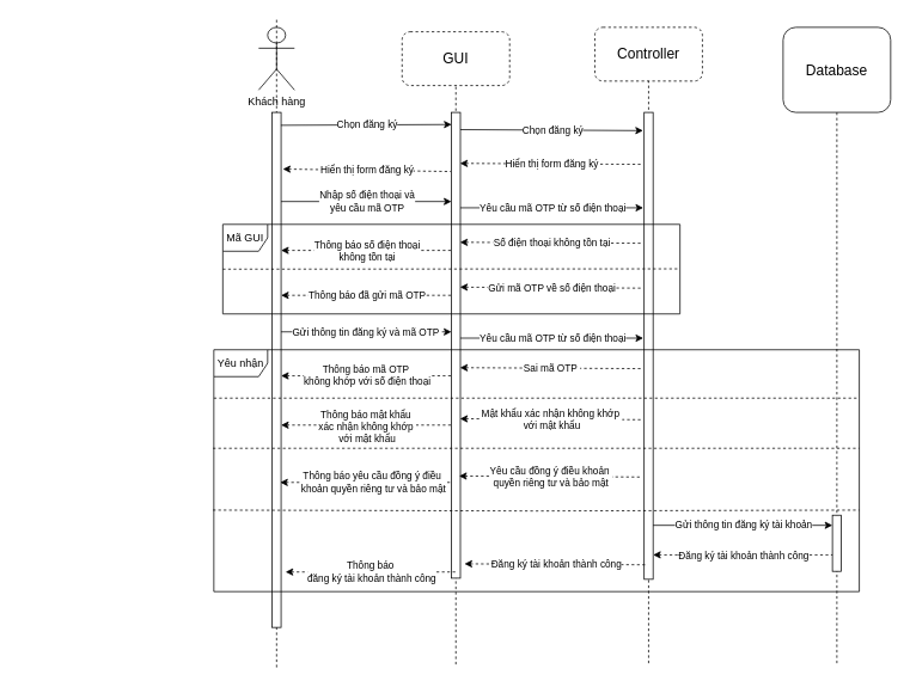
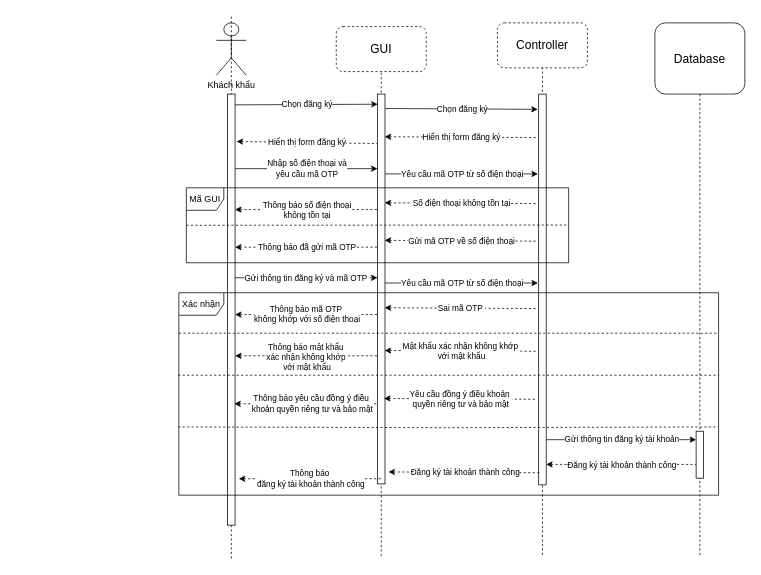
  <mxCell id="0" />
  <mxCell id="1" parent="0" />
- <mxCell id="2" value="Khách hàng" style="shape=umlActor;verticalLabelPosition=bottom;verticalAlign=top;html=1;outlineConnect=0;" vertex="1" parent="1"><mxGeometry x="288" y="30" width="40" height="70" as="geometry" /></mxCell>
+ <mxCell id="2" value="Khách khẩu" style="shape=umlActor;verticalLabelPosition=bottom;verticalAlign=top;html=1;outlineConnect=0;" vertex="1" parent="1"><mxGeometry x="288" y="30" width="40" height="70" as="geometry" /></mxCell>
  <mxCell id="3" value="GUI" style="rounded=1;whiteSpace=wrap;html=1;fontSize=16;dashed=1;" vertex="1" parent="1"><mxGeometry x="448" y="35" width="120" height="60" as="geometry" /></mxCell>
  <mxCell id="4" value="Controller" style="rounded=1;whiteSpace=wrap;html=1;fontSize=16;dashed=1;" vertex="1" parent="1"><mxGeometry x="663" y="30" width="120" height="60" as="geometry" /></mxCell>
  <mxCell id="5" value="Database" style="rounded=1;whiteSpace=wrap;html=1;fontSize=16;" vertex="1" parent="1"><mxGeometry x="873" y="30" width="120" height="95" as="geometry" /></mxCell>
  <mxCell id="6" value="" style="endArrow=none;dashed=1;html=1;rounded=0;entryX=0.5;entryY=0.5;entryDx=0;entryDy=0;entryPerimeter=0;" edge="1" parent="1"><mxGeometry width="50" height="50" relative="1" as="geometry"><mxPoint x="308" y="744.6" as="sourcePoint" /><mxPoint x="308" as="targetPoint" y="20" /></mxGeometry></mxCell>
  <mxCell id="7" value="" style="endArrow=none;dashed=1;html=1;rounded=0;entryX=0.5;entryY=1;entryDx=0;entryDy=0;" edge="1" parent="1" target="3"><mxGeometry width="50" height="50" relative="1" as="geometry"><mxPoint x="508" y="741.333" as="sourcePoint" /><mxPoint x="508" y="140" as="targetPoint" /></mxGeometry></mxCell>
  <mxCell id="8" value="" style="endArrow=none;dashed=1;html=1;rounded=0;entryX=0.5;entryY=1;entryDx=0;entryDy=0;" edge="1" parent="1" target="4"><mxGeometry width="50" height="50" relative="1" as="geometry"><mxPoint x="723" y="740" as="sourcePoint" /><mxPoint x="723" y="110" as="targetPoint" /></mxGeometry></mxCell>
  <mxCell id="9" value="" style="endArrow=none;dashed=1;html=1;rounded=0;entryX=0.5;entryY=1;entryDx=0;entryDy=0;" edge="1" parent="1" target="5"><mxGeometry width="50" height="50" relative="1" as="geometry"><mxPoint x="933" y="740" as="sourcePoint" /><mxPoint x="933" y="130" as="targetPoint" /></mxGeometry></mxCell>
  <mxCell id="10" value="" style="rounded=0;whiteSpace=wrap;html=1;rotation=-90;" vertex="1" parent="1"><mxGeometry x="248" y="380" width="520" height="10" as="geometry" /></mxCell>
  <mxCell id="11" value="" style="rounded=0;whiteSpace=wrap;html=1;rotation=-90;" vertex="1" parent="1"><mxGeometry x="462.38" y="380.63" width="521.25" height="10" as="geometry" /></mxCell>
  <mxCell id="12" value="" style="rounded=0;whiteSpace=wrap;html=1;rotation=-90;" vertex="1" parent="1"><mxGeometry x="901.68" y="601.04" width="62.66" height="10" as="geometry" /></mxCell>
  <mxCell id="13" value="" style="endArrow=none;dashed=1;html=1;rounded=0;entryX=0.5;entryY=0.5;entryDx=0;entryDy=0;entryPerimeter=0;" edge="1" parent="1" target="14"><mxGeometry width="50" height="50" relative="1" as="geometry"><mxPoint x="308" y="640" as="sourcePoint" /><mxPoint x="308" y="65" as="targetPoint" /></mxGeometry></mxCell>
  <mxCell id="14" value="" style="rounded=0;whiteSpace=wrap;html=1;rotation=-90;" vertex="1" parent="1"><mxGeometry x="20.5" y="407.5" width="575" height="10" as="geometry" /></mxCell>
  <mxCell id="15" value="" style="endArrow=classic;html=1;rounded=0;exitX=0.975;exitY=0.98;exitDx=0;exitDy=0;exitPerimeter=0;entryX=0.974;entryY=0.024;entryDx=0;entryDy=0;entryPerimeter=0;" edge="1" parent="1" source="14" target="10"><mxGeometry width="50" height="50" relative="1" as="geometry"><mxPoint x="348" y="200" as="sourcePoint" /><mxPoint x="398" y="150" as="targetPoint" /></mxGeometry></mxCell>
  <mxCell id="16" value="Chọn đăng ký" style="edgeLabel;html=1;align=center;verticalAlign=middle;resizable=0;points=[];" vertex="1" connectable="0" parent="15"><mxGeometry x="0.003" relative="1" as="geometry"><mxPoint as="offset" /></mxGeometry></mxCell>
  <mxCell id="17" value="" style="endArrow=classic;html=1;rounded=0;entryX=0.961;entryY=-0.124;entryDx=0;entryDy=0;entryPerimeter=0;exitX=0.963;exitY=1.008;exitDx=0;exitDy=0;exitPerimeter=0;" edge="1" parent="1" source="10" target="11"><mxGeometry width="50" height="50" relative="1" as="geometry"><mxPoint x="518" y="161" as="sourcePoint" /><mxPoint x="708" y="160" as="targetPoint" /></mxGeometry></mxCell>
  <mxCell id="18" value="Chọn đăng ký" style="edgeLabel;html=1;align=center;verticalAlign=middle;resizable=0;points=[];" vertex="1" connectable="0" parent="17"><mxGeometry x="0.003" relative="1" as="geometry"><mxPoint as="offset" /></mxGeometry></mxCell>
  <mxCell id="19" value="" style="endArrow=none;html=1;rounded=0;entryX=0.961;entryY=-0.124;entryDx=0;entryDy=0;entryPerimeter=0;exitX=0.945;exitY=0.962;exitDx=0;exitDy=0;exitPerimeter=0;endFill=0;startArrow=classic;startFill=1;dashed=1;" edge="1" parent="1"><mxGeometry width="50" height="50" relative="1" as="geometry"><mxPoint x="512.62" y="181.9" as="sourcePoint" /><mxPoint x="717" y="183" as="targetPoint" /></mxGeometry></mxCell>
  <mxCell id="20" value="Hiển thị form đăng ký" style="edgeLabel;html=1;align=center;verticalAlign=middle;resizable=0;points=[];" vertex="1" connectable="0" parent="19"><mxGeometry x="0.003" relative="1" as="geometry"><mxPoint as="offset" /></mxGeometry></mxCell>
  <mxCell id="21" value="" style="endArrow=none;html=1;rounded=0;entryX=0.961;entryY=-0.124;entryDx=0;entryDy=0;entryPerimeter=0;exitX=0.89;exitY=1.2;exitDx=0;exitDy=0;exitPerimeter=0;endFill=0;startArrow=classic;startFill=1;dashed=1;" edge="1" parent="1" source="14"><mxGeometry width="50" height="50" relative="1" as="geometry"><mxPoint x="298.38" y="190" as="sourcePoint" /><mxPoint x="502.38" y="191" as="targetPoint" /></mxGeometry></mxCell>
  <mxCell id="22" value="Hiển thị form đăng ký" style="edgeLabel;html=1;align=center;verticalAlign=middle;resizable=0;points=[];" vertex="1" connectable="0" parent="21"><mxGeometry x="0.003" relative="1" as="geometry"><mxPoint as="offset" /></mxGeometry></mxCell>
  <mxCell id="23" value="" style="endArrow=classic;html=1;rounded=0;exitX=0.975;exitY=0.98;exitDx=0;exitDy=0;exitPerimeter=0;entryX=0.974;entryY=0.024;entryDx=0;entryDy=0;entryPerimeter=0;" edge="1" parent="1"><mxGeometry width="50" height="50" relative="1" as="geometry"><mxPoint x="313" y="224.5" as="sourcePoint" /><mxPoint x="503" y="224.5" as="targetPoint" /></mxGeometry></mxCell>
  <mxCell id="24" value="Nhập số điện thoại và&lt;div&gt;yêu cầu mã OTP&lt;/div&gt;" style="edgeLabel;html=1;align=center;verticalAlign=middle;resizable=0;points=[];" vertex="1" connectable="0" parent="23"><mxGeometry x="0.003" relative="1" as="geometry"><mxPoint as="offset" /></mxGeometry></mxCell>
  <mxCell id="25" value="" style="endArrow=classic;html=1;rounded=0;entryX=0.961;entryY=-0.124;entryDx=0;entryDy=0;entryPerimeter=0;exitX=0.963;exitY=1.008;exitDx=0;exitDy=0;exitPerimeter=0;" edge="1" parent="1"><mxGeometry width="50" height="50" relative="1" as="geometry"><mxPoint x="513" y="231.5" as="sourcePoint" /><mxPoint x="717" y="231.5" as="targetPoint" /></mxGeometry></mxCell>
  <mxCell id="26" value="Yêu cầu mã OTP từ số điện thoại" style="edgeLabel;html=1;align=center;verticalAlign=middle;resizable=0;points=[];" vertex="1" connectable="0" parent="25"><mxGeometry x="0.003" relative="1" as="geometry"><mxPoint as="offset" /></mxGeometry></mxCell>
  <mxCell id="27" value="Mã GUI" style="shape=umlFrame;whiteSpace=wrap;html=1;pointerEvents=0;width=50;height=30;" vertex="1" parent="1"><mxGeometry x="248" y="250" width="510" height="100" as="geometry" /></mxCell>
  <mxCell id="28" value="" style="endArrow=none;html=1;rounded=0;entryX=0.961;entryY=-0.124;entryDx=0;entryDy=0;entryPerimeter=0;exitX=0.945;exitY=0.962;exitDx=0;exitDy=0;exitPerimeter=0;endFill=0;startArrow=classic;startFill=1;dashed=1;" edge="1" parent="1"><mxGeometry width="50" height="50" relative="1" as="geometry"><mxPoint x="512.62" y="270" as="sourcePoint" /><mxPoint x="717" y="271.1" as="targetPoint" /></mxGeometry></mxCell>
  <mxCell id="29" value="Số điện thoại không tồn tại" style="edgeLabel;html=1;align=center;verticalAlign=middle;resizable=0;points=[];" vertex="1" connectable="0" parent="28"><mxGeometry x="0.003" relative="1" as="geometry"><mxPoint as="offset" /></mxGeometry></mxCell>
  <mxCell id="30" value="" style="endArrow=none;html=1;rounded=0;entryX=0.961;entryY=-0.124;entryDx=0;entryDy=0;entryPerimeter=0;exitX=0.933;exitY=1.011;exitDx=0;exitDy=0;exitPerimeter=0;endFill=0;startArrow=classic;startFill=1;dashed=1;" edge="1" parent="1"><mxGeometry width="50" height="50" relative="1" as="geometry"><mxPoint x="313" y="279.1" as="sourcePoint" /><mxPoint x="502.38" y="279.1" as="targetPoint" /></mxGeometry></mxCell>
  <mxCell id="31" value="Thông báo số điện thoại&lt;div&gt;không tồn tại&lt;/div&gt;" style="edgeLabel;html=1;align=center;verticalAlign=middle;resizable=0;points=[];" vertex="1" connectable="0" parent="30"><mxGeometry x="0.003" relative="1" as="geometry"><mxPoint as="offset" /></mxGeometry></mxCell>
  <mxCell id="32" value="" style="endArrow=none;html=1;rounded=0;entryX=0.998;entryY=0.333;entryDx=0;entryDy=0;entryPerimeter=0;endFill=0;startArrow=none;startFill=0;dashed=1;" edge="1" parent="1"><mxGeometry width="50" height="50" relative="1" as="geometry"><mxPoint x="248" y="300" as="sourcePoint" /><mxPoint x="756.94" y="299.66" as="targetPoint" /></mxGeometry></mxCell>
  <mxCell id="33" value="" style="endArrow=none;html=1;rounded=0;entryX=0.961;entryY=-0.124;entryDx=0;entryDy=0;entryPerimeter=0;exitX=0.945;exitY=0.962;exitDx=0;exitDy=0;exitPerimeter=0;endFill=0;startArrow=classic;startFill=1;dashed=1;" edge="1" parent="1"><mxGeometry width="50" height="50" relative="1" as="geometry"><mxPoint x="512.62" y="320.11" as="sourcePoint" /><mxPoint x="717" y="321.21" as="targetPoint" /></mxGeometry></mxCell>
  <mxCell id="34" value="Gửi mã OTP về số điện thoại" style="edgeLabel;html=1;align=center;verticalAlign=middle;resizable=0;points=[];" vertex="1" connectable="0" parent="33"><mxGeometry x="0.003" relative="1" as="geometry"><mxPoint as="offset" /></mxGeometry></mxCell>
  <mxCell id="35" value="" style="endArrow=none;html=1;rounded=0;entryX=0.961;entryY=-0.124;entryDx=0;entryDy=0;entryPerimeter=0;exitX=0.933;exitY=1.011;exitDx=0;exitDy=0;exitPerimeter=0;endFill=0;startArrow=classic;startFill=1;dashed=1;" edge="1" parent="1"><mxGeometry width="50" height="50" relative="1" as="geometry"><mxPoint x="313" y="329.21" as="sourcePoint" /><mxPoint x="502.38" y="329.21" as="targetPoint" /></mxGeometry></mxCell>
  <mxCell id="36" value="Thông báo đã gửi mã OTP" style="edgeLabel;html=1;align=center;verticalAlign=middle;resizable=0;points=[];" vertex="1" connectable="0" parent="35"><mxGeometry x="0.003" relative="1" as="geometry"><mxPoint as="offset" /></mxGeometry></mxCell>
  <mxCell id="37" value="" style="endArrow=classic;html=1;rounded=0;exitX=0.975;exitY=0.98;exitDx=0;exitDy=0;exitPerimeter=0;entryX=0.974;entryY=0.024;entryDx=0;entryDy=0;entryPerimeter=0;" edge="1" parent="1"><mxGeometry width="50" height="50" relative="1" as="geometry"><mxPoint x="313" y="370" as="sourcePoint" /><mxPoint x="503" y="370" as="targetPoint" /></mxGeometry></mxCell>
  <mxCell id="38" value="Gửi thông tin đăng ký và mã OTP&amp;nbsp;" style="edgeLabel;html=1;align=center;verticalAlign=middle;resizable=0;points=[];" vertex="1" connectable="0" parent="37"><mxGeometry x="0.003" relative="1" as="geometry"><mxPoint as="offset" /></mxGeometry></mxCell>
  <mxCell id="39" value="" style="endArrow=classic;html=1;rounded=0;entryX=0.961;entryY=-0.124;entryDx=0;entryDy=0;entryPerimeter=0;exitX=0.963;exitY=1.008;exitDx=0;exitDy=0;exitPerimeter=0;" edge="1" parent="1"><mxGeometry width="50" height="50" relative="1" as="geometry"><mxPoint x="513" y="377" as="sourcePoint" /><mxPoint x="717" y="377" as="targetPoint" /></mxGeometry></mxCell>
  <mxCell id="40" value="Yêu cầu mã OTP từ số điện thoại" style="edgeLabel;html=1;align=center;verticalAlign=middle;resizable=0;points=[];" vertex="1" connectable="0" parent="39"><mxGeometry x="0.003" relative="1" as="geometry"><mxPoint as="offset" /></mxGeometry></mxCell>
- <mxCell id="41" value="Yêu nhận" style="shape=umlFrame;whiteSpace=wrap;html=1;pointerEvents=0;width=60;height=30;" vertex="1" parent="1"><mxGeometry y="390" width="720" height="270" as="geometry" x="238" /></mxCell>
+ <mxCell id="41" value="Xác nhận" style="shape=umlFrame;whiteSpace=wrap;html=1;pointerEvents=0;width=60;height=30;" vertex="1" parent="1"><mxGeometry y="390" width="720" height="270" as="geometry" x="238" /></mxCell>
  <mxCell id="42" value="" style="endArrow=none;html=1;rounded=0;entryX=0.961;entryY=-0.124;entryDx=0;entryDy=0;entryPerimeter=0;exitX=0.945;exitY=0.962;exitDx=0;exitDy=0;exitPerimeter=0;endFill=0;startArrow=classic;startFill=1;dashed=1;" edge="1" parent="1"><mxGeometry width="50" height="50" relative="1" as="geometry"><mxPoint x="512.62" y="410" as="sourcePoint" /><mxPoint x="717" y="411.1" as="targetPoint" /></mxGeometry></mxCell>
  <mxCell id="43" value="Sai mã OTP&amp;nbsp;" style="edgeLabel;html=1;align=center;verticalAlign=middle;resizable=0;points=[];" vertex="1" connectable="0" parent="42"><mxGeometry x="0.003" relative="1" as="geometry"><mxPoint as="offset" /></mxGeometry></mxCell>
  <mxCell id="44" value="" style="endArrow=none;html=1;rounded=0;entryX=0.961;entryY=-0.124;entryDx=0;entryDy=0;entryPerimeter=0;exitX=0.933;exitY=1.011;exitDx=0;exitDy=0;exitPerimeter=0;endFill=0;startArrow=classic;startFill=1;dashed=1;" edge="1" parent="1"><mxGeometry width="50" height="50" relative="1" as="geometry"><mxPoint x="313" y="419.1" as="sourcePoint" /><mxPoint x="502.38" y="419.1" as="targetPoint" /></mxGeometry></mxCell>
  <mxCell id="45" value="Thông báo mã OTP&amp;nbsp;&lt;div&gt;không khớp với số điện thoại&lt;/div&gt;" style="edgeLabel;html=1;align=center;verticalAlign=middle;resizable=0;points=[];" vertex="1" connectable="0" parent="44"><mxGeometry x="0.003" relative="1" as="geometry"><mxPoint y="-1" as="offset" /></mxGeometry></mxCell>
  <mxCell id="46" value="" style="endArrow=none;html=1;rounded=0;endFill=0;startArrow=none;startFill=0;dashed=1;exitX=0;exitY=0.2;exitDx=0;exitDy=0;exitPerimeter=0;" edge="1" parent="1" source="41"><mxGeometry width="50" height="50" relative="1" as="geometry"><mxPoint x="233.53" y="439.58" as="sourcePoint" /><mxPoint x="958" y="444" as="targetPoint" /></mxGeometry></mxCell>
  <mxCell id="47" value="" style="endArrow=none;html=1;rounded=0;entryX=0.961;entryY=-0.124;entryDx=0;entryDy=0;entryPerimeter=0;exitX=0.945;exitY=0.962;exitDx=0;exitDy=0;exitPerimeter=0;endFill=0;startArrow=classic;startFill=1;dashed=1;" edge="1" parent="1"><mxGeometry width="50" height="50" relative="1" as="geometry"><mxPoint x="512.62" y="467" as="sourcePoint" /><mxPoint x="717" y="468.1" as="targetPoint" /></mxGeometry></mxCell>
  <mxCell id="48" value="Mật khẩu xác nhận không khớp&amp;nbsp;&lt;div&gt;với mật khẩu&lt;/div&gt;" style="edgeLabel;html=1;align=center;verticalAlign=middle;resizable=0;points=[];" vertex="1" connectable="0" parent="47"><mxGeometry x="0.003" relative="1" as="geometry"><mxPoint as="offset" /></mxGeometry></mxCell>
  <mxCell id="49" value="" style="endArrow=none;html=1;rounded=0;entryX=0.961;entryY=-0.124;entryDx=0;entryDy=0;entryPerimeter=0;exitX=0.933;exitY=1.011;exitDx=0;exitDy=0;exitPerimeter=0;endFill=0;startArrow=classic;startFill=1;dashed=1;" edge="1" parent="1"><mxGeometry width="50" height="50" relative="1" as="geometry"><mxPoint x="313" y="474.1" as="sourcePoint" /><mxPoint x="502.38" y="474.1" as="targetPoint" /></mxGeometry></mxCell>
  <mxCell id="50" value="Thông báo mật khẩu&amp;nbsp;&lt;div&gt;xác nhận không khớp&amp;nbsp;&lt;div&gt;với mật khẩu&lt;/div&gt;&lt;/div&gt;" style="edgeLabel;html=1;align=center;verticalAlign=middle;resizable=0;points=[];" vertex="1" connectable="0" parent="49"><mxGeometry x="0.003" relative="1" as="geometry"><mxPoint y="1" as="offset" /></mxGeometry></mxCell>
  <mxCell id="51" value="" style="endArrow=none;html=1;rounded=0;endFill=0;startArrow=none;startFill=0;dashed=1;exitX=-0.002;exitY=0.314;exitDx=0;exitDy=0;exitPerimeter=0;" edge="1" parent="1"><mxGeometry width="50" height="50" relative="1" as="geometry"><mxPoint x="237" y="500" as="sourcePoint" /><mxPoint x="958" y="500" as="targetPoint" /></mxGeometry></mxCell>
  <mxCell id="52" value="" style="endArrow=classic;html=1;rounded=0;exitX=0.963;exitY=1.008;exitDx=0;exitDy=0;exitPerimeter=0;" edge="1" parent="1"><mxGeometry width="50" height="50" relative="1" as="geometry"><mxPoint x="728" y="586" as="sourcePoint" /><mxPoint x="928" y="586" as="targetPoint" /></mxGeometry></mxCell>
  <mxCell id="53" value="Gửi thông tin đăng ký tài khoản" style="edgeLabel;html=1;align=center;verticalAlign=middle;resizable=0;points=[];" vertex="1" connectable="0" parent="52"><mxGeometry x="0.003" relative="1" as="geometry"><mxPoint y="-1" as="offset" /></mxGeometry></mxCell>
  <mxCell id="54" value="" style="endArrow=none;html=1;rounded=0;entryX=0.961;entryY=-0.124;entryDx=0;entryDy=0;entryPerimeter=0;exitX=0.945;exitY=0.962;exitDx=0;exitDy=0;exitPerimeter=0;endFill=0;startArrow=classic;startFill=1;dashed=1;" edge="1" parent="1"><mxGeometry width="50" height="50" relative="1" as="geometry"><mxPoint x="517.62" y="629" as="sourcePoint" /><mxPoint x="722" y="630.1" as="targetPoint" /></mxGeometry></mxCell>
  <mxCell id="55" value="Đăng ký tài khoản thành công" style="edgeLabel;html=1;align=center;verticalAlign=middle;resizable=0;points=[];" vertex="1" connectable="0" parent="54"><mxGeometry x="0.003" relative="1" as="geometry"><mxPoint as="offset" /></mxGeometry></mxCell>
  <mxCell id="56" value="" style="endArrow=none;html=1;rounded=0;entryX=0.961;entryY=-0.124;entryDx=0;entryDy=0;entryPerimeter=0;exitX=0.933;exitY=1.011;exitDx=0;exitDy=0;exitPerimeter=0;endFill=0;startArrow=classic;startFill=1;dashed=1;" edge="1" parent="1"><mxGeometry width="50" height="50" relative="1" as="geometry"><mxPoint x="318" y="638.1" as="sourcePoint" /><mxPoint x="507.38" y="638.1" as="targetPoint" /></mxGeometry></mxCell>
  <mxCell id="57" value="Thông báo&amp;nbsp;&lt;div&gt;đăng ký tài khoản thành công&lt;/div&gt;" style="edgeLabel;html=1;align=center;verticalAlign=middle;resizable=0;points=[];" vertex="1" connectable="0" parent="56"><mxGeometry x="0.003" relative="1" as="geometry"><mxPoint y="-1" as="offset" /></mxGeometry></mxCell>
  <mxCell id="58" value="" style="endArrow=none;html=1;rounded=0;exitX=0.945;exitY=0.962;exitDx=0;exitDy=0;exitPerimeter=0;endFill=0;startArrow=classic;startFill=1;dashed=1;" edge="1" parent="1"><mxGeometry width="50" height="50" relative="1" as="geometry"><mxPoint x="728" y="619" as="sourcePoint" /><mxPoint x="928" y="619" as="targetPoint" /></mxGeometry></mxCell>
  <mxCell id="59" value="Đăng ký tài khoản thành công" style="edgeLabel;html=1;align=center;verticalAlign=middle;resizable=0;points=[];" vertex="1" connectable="0" parent="58"><mxGeometry x="0.003" relative="1" as="geometry"><mxPoint as="offset" /></mxGeometry></mxCell>
  <mxCell id="60" value="" style="endArrow=none;html=1;rounded=0;endFill=0;startArrow=none;startFill=0;dashed=1;exitX=-0.002;exitY=0.314;exitDx=0;exitDy=0;exitPerimeter=0;" edge="1" parent="1"><mxGeometry width="50" height="50" relative="1" as="geometry"><mxPoint x="237" y="569" as="sourcePoint" /><mxPoint x="958" y="569" as="targetPoint" /><Array as="points"><mxPoint x="598" y="570" /></Array></mxGeometry></mxCell>
  <mxCell id="61" value="" style="endArrow=none;html=1;rounded=0;entryX=0.961;entryY=-0.124;entryDx=0;entryDy=0;entryPerimeter=0;exitX=0.945;exitY=0.962;exitDx=0;exitDy=0;exitPerimeter=0;endFill=0;startArrow=classic;startFill=1;dashed=1;" edge="1" parent="1"><mxGeometry width="50" height="50" relative="1" as="geometry"><mxPoint x="511.62" y="531" as="sourcePoint" /><mxPoint x="716" y="532.1" as="targetPoint" /></mxGeometry></mxCell>
  <mxCell id="62" value="Yêu cầu đồng ý điều khoản&amp;nbsp;&lt;div&gt;quyền riêng tư và bảo mật&lt;/div&gt;" style="edgeLabel;html=1;align=center;verticalAlign=middle;resizable=0;points=[];" vertex="1" connectable="0" parent="61"><mxGeometry x="0.003" relative="1" as="geometry"><mxPoint as="offset" /></mxGeometry></mxCell>
  <mxCell id="63" value="" style="endArrow=none;html=1;rounded=0;entryX=0.961;entryY=-0.124;entryDx=0;entryDy=0;entryPerimeter=0;exitX=0.933;exitY=1.011;exitDx=0;exitDy=0;exitPerimeter=0;endFill=0;startArrow=classic;startFill=1;dashed=1;" edge="1" parent="1"><mxGeometry width="50" height="50" relative="1" as="geometry"><mxPoint x="312" y="538.1" as="sourcePoint" /><mxPoint x="501.38" y="538.1" as="targetPoint" /></mxGeometry></mxCell>
  <mxCell id="64" value="Thông báo yêu cầu đồng ý điều&amp;nbsp;&lt;div&gt;khoản quyền riêng tư và bảo mật&lt;/div&gt;" style="edgeLabel;html=1;align=center;verticalAlign=middle;resizable=0;points=[];" vertex="1" connectable="0" parent="63"><mxGeometry x="0.003" relative="1" as="geometry"><mxPoint x="8" y="-1" as="offset" /></mxGeometry></mxCell>
